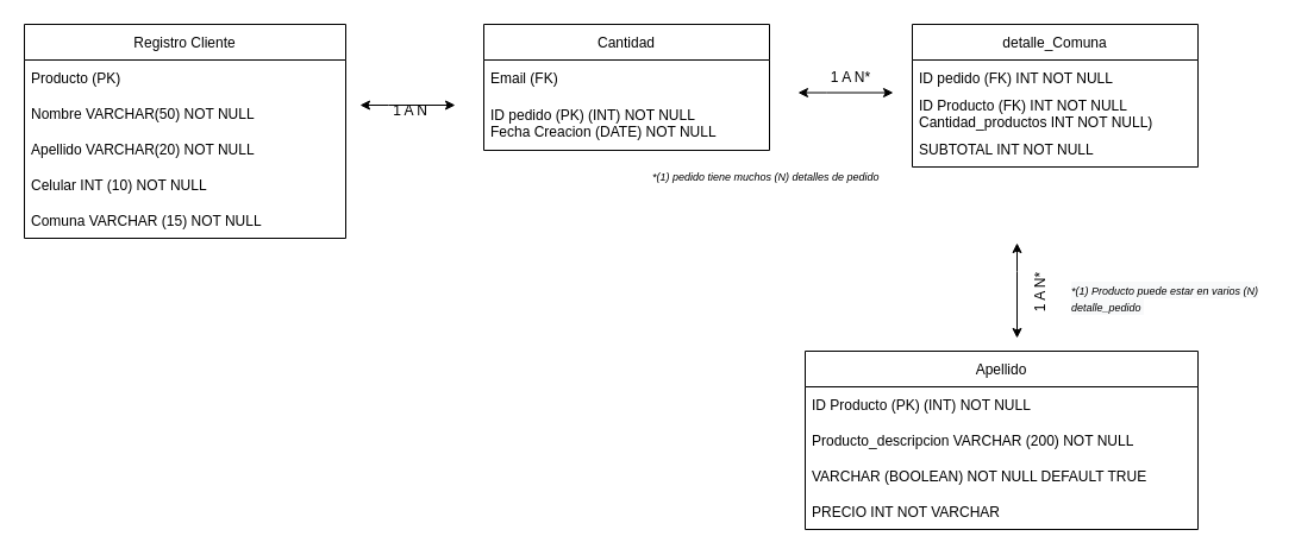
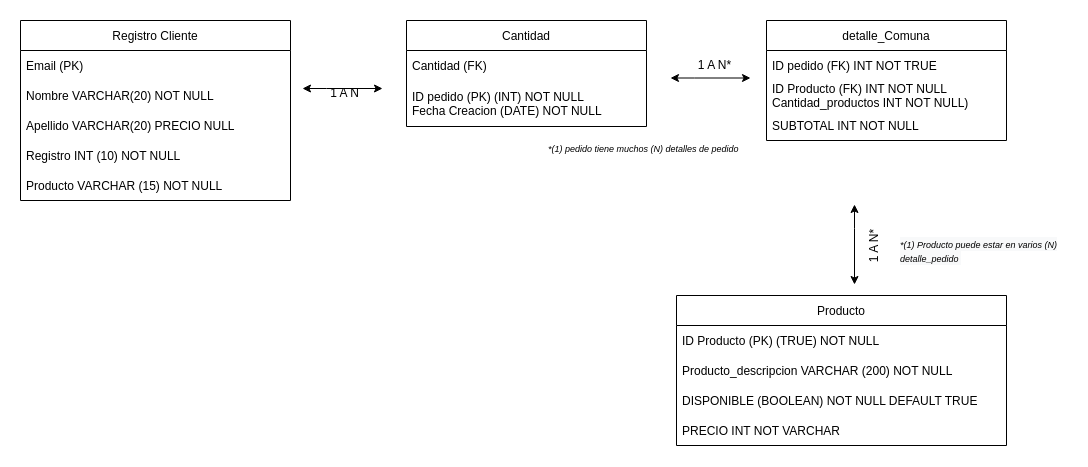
  <mxCell id="0" />
  <mxCell id="1" parent="0" />
  <mxCell id="2" value="Registro Cliente" style="swimlane;fontStyle=0;childLayout=stackLayout;horizontal=1;startSize=30;horizontalStack=0;resizeParent=1;resizeParentMax=0;resizeLast=0;collapsible=1;marginBottom=0;" parent="1" vertex="1"><mxGeometry x="20" y="20" width="270" height="180" as="geometry" /></mxCell>
- <mxCell id="3" value="Producto (PK)" style="text;strokeColor=none;fillColor=none;align=left;verticalAlign=middle;spacingLeft=4;spacingRight=4;overflow=hidden;points=[[0,0.5],[1,0.5]];portConstraint=eastwest;rotatable=0;" parent="2" vertex="1"><mxGeometry y="30" width="270" height="30" as="geometry" /></mxCell>
- <mxCell id="4" value="Nombre VARCHAR(50) NOT NULL" style="text;strokeColor=none;fillColor=none;align=left;verticalAlign=middle;spacingLeft=4;spacingRight=4;overflow=hidden;points=[[0,0.5],[1,0.5]];portConstraint=eastwest;rotatable=0;" parent="2" vertex="1"><mxGeometry y="60" width="270" height="30" as="geometry" /></mxCell>
- <mxCell id="5" value="Apellido VARCHAR(20) NOT NULL" style="text;strokeColor=none;fillColor=none;align=left;verticalAlign=middle;spacingLeft=4;spacingRight=4;overflow=hidden;points=[[0,0.5],[1,0.5]];portConstraint=eastwest;rotatable=0;" parent="2" vertex="1"><mxGeometry y="90" width="270" height="30" as="geometry" /></mxCell>
- <mxCell id="6" value="Celular INT (10) NOT NULL" style="text;strokeColor=none;fillColor=none;align=left;verticalAlign=middle;spacingLeft=4;spacingRight=4;overflow=hidden;points=[[0,0.5],[1,0.5]];portConstraint=eastwest;rotatable=0;" parent="2" vertex="1"><mxGeometry y="120" width="270" height="30" as="geometry" /></mxCell>
- <mxCell id="7" value="Comuna VARCHAR (15) NOT NULL " style="text;strokeColor=none;fillColor=none;align=left;verticalAlign=middle;spacingLeft=4;spacingRight=4;overflow=hidden;points=[[0,0.5],[1,0.5]];portConstraint=eastwest;rotatable=0;" parent="2" vertex="1"><mxGeometry y="150" width="270" height="30" as="geometry" /></mxCell>
+ <mxCell id="3" value="Email (PK)" style="text;strokeColor=none;fillColor=none;align=left;verticalAlign=middle;spacingLeft=4;spacingRight=4;overflow=hidden;points=[[0,0.5],[1,0.5]];portConstraint=eastwest;rotatable=0;" parent="2" vertex="1"><mxGeometry y="30" width="270" height="30" as="geometry" /></mxCell>
+ <mxCell id="4" value="Nombre VARCHAR(20) NOT NULL" style="text;strokeColor=none;fillColor=none;align=left;verticalAlign=middle;spacingLeft=4;spacingRight=4;overflow=hidden;points=[[0,0.5],[1,0.5]];portConstraint=eastwest;rotatable=0;" parent="2" vertex="1"><mxGeometry y="60" width="270" height="30" as="geometry" /></mxCell>
+ <mxCell id="5" value="Apellido VARCHAR(20) PRECIO NULL" style="text;strokeColor=none;fillColor=none;align=left;verticalAlign=middle;spacingLeft=4;spacingRight=4;overflow=hidden;points=[[0,0.5],[1,0.5]];portConstraint=eastwest;rotatable=0;" parent="2" vertex="1"><mxGeometry y="90" width="270" height="30" as="geometry" /></mxCell>
+ <mxCell id="6" value="Registro INT (10) NOT NULL" style="text;strokeColor=none;fillColor=none;align=left;verticalAlign=middle;spacingLeft=4;spacingRight=4;overflow=hidden;points=[[0,0.5],[1,0.5]];portConstraint=eastwest;rotatable=0;" parent="2" vertex="1"><mxGeometry y="120" width="270" height="30" as="geometry" /></mxCell>
+ <mxCell id="7" value="Producto VARCHAR (15) NOT NULL " style="text;strokeColor=none;fillColor=none;align=left;verticalAlign=middle;spacingLeft=4;spacingRight=4;overflow=hidden;points=[[0,0.5],[1,0.5]];portConstraint=eastwest;rotatable=0;" parent="2" vertex="1"><mxGeometry y="150" width="270" height="30" as="geometry" /></mxCell>
  <mxCell id="8" value="Cantidad" style="swimlane;fontStyle=0;childLayout=stackLayout;horizontal=1;startSize=30;horizontalStack=0;resizeParent=1;resizeParentMax=0;resizeLast=0;collapsible=1;marginBottom=0;" parent="1" vertex="1"><mxGeometry x="406" y="20" width="240" height="106" as="geometry" /></mxCell>
- <mxCell id="9" value="Email (FK)" style="text;strokeColor=none;fillColor=none;align=left;verticalAlign=middle;spacingLeft=4;spacingRight=4;overflow=hidden;points=[[0,0.5],[1,0.5]];portConstraint=eastwest;rotatable=0;" parent="8" vertex="1"><mxGeometry y="30" width="240" height="30" as="geometry" /></mxCell>
+ <mxCell id="9" value="Cantidad (FK)" style="text;strokeColor=none;fillColor=none;align=left;verticalAlign=middle;spacingLeft=4;spacingRight=4;overflow=hidden;points=[[0,0.5],[1,0.5]];portConstraint=eastwest;rotatable=0;" parent="8" vertex="1"><mxGeometry y="30" width="240" height="30" as="geometry" /></mxCell>
  <mxCell id="10" value="ID pedido (PK) (INT) NOT NULL&#10;Fecha Creacion (DATE) NOT NULL" style="text;strokeColor=none;fillColor=none;align=left;verticalAlign=middle;spacingLeft=4;spacingRight=4;overflow=hidden;points=[[0,0.5],[1,0.5]];portConstraint=eastwest;rotatable=0;" parent="8" vertex="1"><mxGeometry y="60" width="240" height="46" as="geometry" /></mxCell>
- <mxCell id="11" value="Apellido" style="swimlane;fontStyle=0;childLayout=stackLayout;horizontal=1;startSize=30;horizontalStack=0;resizeParent=1;resizeParentMax=0;resizeLast=0;collapsible=1;marginBottom=0;" parent="1" vertex="1"><mxGeometry x="676" y="295" width="330" height="150" as="geometry" /></mxCell>
- <mxCell id="12" value="ID Producto (PK) (INT) NOT NULL" style="text;strokeColor=none;fillColor=none;align=left;verticalAlign=middle;spacingLeft=4;spacingRight=4;overflow=hidden;points=[[0,0.5],[1,0.5]];portConstraint=eastwest;rotatable=0;" parent="11" vertex="1"><mxGeometry y="30" width="330" height="30" as="geometry" /></mxCell>
+ <mxCell id="11" value="Producto" style="swimlane;fontStyle=0;childLayout=stackLayout;horizontal=1;startSize=30;horizontalStack=0;resizeParent=1;resizeParentMax=0;resizeLast=0;collapsible=1;marginBottom=0;" parent="1" vertex="1"><mxGeometry x="676" y="295" width="330" height="150" as="geometry" /></mxCell>
+ <mxCell id="12" value="ID Producto (PK) (TRUE) NOT NULL" style="text;strokeColor=none;fillColor=none;align=left;verticalAlign=middle;spacingLeft=4;spacingRight=4;overflow=hidden;points=[[0,0.5],[1,0.5]];portConstraint=eastwest;rotatable=0;" parent="11" vertex="1"><mxGeometry y="30" width="330" height="30" as="geometry" /></mxCell>
  <mxCell id="13" value="Producto_descripcion VARCHAR (200) NOT NULL" style="text;strokeColor=none;fillColor=none;align=left;verticalAlign=middle;spacingLeft=4;spacingRight=4;overflow=hidden;points=[[0,0.5],[1,0.5]];portConstraint=eastwest;rotatable=0;" parent="11" vertex="1"><mxGeometry y="60" width="330" height="30" as="geometry" /></mxCell>
- <mxCell id="14" value="VARCHAR (BOOLEAN) NOT NULL DEFAULT TRUE" style="text;strokeColor=none;fillColor=none;align=left;verticalAlign=middle;spacingLeft=4;spacingRight=4;overflow=hidden;points=[[0,0.5],[1,0.5]];portConstraint=eastwest;rotatable=0;" parent="11" vertex="1"><mxGeometry y="90" width="330" height="30" as="geometry" /></mxCell>
+ <mxCell id="14" value="DISPONIBLE (BOOLEAN) NOT NULL DEFAULT TRUE" style="text;strokeColor=none;fillColor=none;align=left;verticalAlign=middle;spacingLeft=4;spacingRight=4;overflow=hidden;points=[[0,0.5],[1,0.5]];portConstraint=eastwest;rotatable=0;" parent="11" vertex="1"><mxGeometry y="90" width="330" height="30" as="geometry" /></mxCell>
  <mxCell id="15" value="PRECIO INT NOT VARCHAR" style="text;strokeColor=none;fillColor=none;align=left;verticalAlign=middle;spacingLeft=4;spacingRight=4;overflow=hidden;points=[[0,0.5],[1,0.5]];portConstraint=eastwest;rotatable=0;" parent="11" vertex="1"><mxGeometry y="120" width="330" height="30" as="geometry" /></mxCell>
  <mxCell id="16" value="1 A N" style="text;html=1;resizable=0;autosize=1;align=center;verticalAlign=middle;points=[];fillColor=none;strokeColor=none;rounded=0;" parent="1" vertex="1"><mxGeometry x="324" y="83" width="40" height="20" as="geometry" /></mxCell>
  <mxCell id="17" value="1 A N*" style="text;html=1;resizable=0;autosize=1;align=center;verticalAlign=middle;points=[];fillColor=none;strokeColor=none;rounded=0;rotation=-90;" parent="1" vertex="1"><mxGeometry x="850" y="234" width="48" height="24" as="geometry" /></mxCell>
  <mxCell id="18" value="detalle_Comuna" style="swimlane;fontStyle=0;childLayout=stackLayout;horizontal=1;startSize=30;horizontalStack=0;resizeParent=1;resizeParentMax=0;resizeLast=0;collapsible=1;marginBottom=0;" parent="1" vertex="1"><mxGeometry x="766" y="20" width="240" height="120" as="geometry" /></mxCell>
- <mxCell id="19" value="ID pedido (FK) INT NOT NULL" style="text;strokeColor=none;fillColor=none;align=left;verticalAlign=middle;spacingLeft=4;spacingRight=4;overflow=hidden;points=[[0,0.5],[1,0.5]];portConstraint=eastwest;rotatable=0;" parent="18" vertex="1"><mxGeometry y="30" width="240" height="30" as="geometry" /></mxCell>
+ <mxCell id="19" value="ID pedido (FK) INT NOT TRUE" style="text;strokeColor=none;fillColor=none;align=left;verticalAlign=middle;spacingLeft=4;spacingRight=4;overflow=hidden;points=[[0,0.5],[1,0.5]];portConstraint=eastwest;rotatable=0;" parent="18" vertex="1"><mxGeometry y="30" width="240" height="30" as="geometry" /></mxCell>
  <mxCell id="20" value="ID Producto (FK) INT NOT NULL&#10;Cantidad_productos INT NOT NULL)" style="text;strokeColor=none;fillColor=none;align=left;verticalAlign=middle;spacingLeft=4;spacingRight=4;overflow=hidden;points=[[0,0.5],[1,0.5]];portConstraint=eastwest;rotatable=0;" parent="18" vertex="1"><mxGeometry y="60" width="240" height="30" as="geometry" /></mxCell>
  <mxCell id="21" value="SUBTOTAL INT NOT NULL" style="text;strokeColor=none;fillColor=none;align=left;verticalAlign=middle;spacingLeft=4;spacingRight=4;overflow=hidden;points=[[0,0.5],[1,0.5]];portConstraint=eastwest;rotatable=0;" parent="18" vertex="1"><mxGeometry y="90" width="240" height="30" as="geometry" /></mxCell>
  <mxCell id="22" value="" style="endArrow=classic;startArrow=classic;html=1;rounded=0;" edge="1" parent="1"><mxGeometry width="50" height="50" relative="1" as="geometry"><mxPoint x="854" y="204" as="sourcePoint" /><mxPoint x="854" y="284" as="targetPoint" /><Array as="points"><mxPoint x="854" y="228" /></Array></mxGeometry></mxCell>
  <mxCell id="23" value="" style="endArrow=classic;startArrow=classic;html=1;rounded=0;" edge="1" parent="1"><mxGeometry width="50" height="50" relative="1" as="geometry"><mxPoint x="302" y="88" as="sourcePoint" /><mxPoint x="382" y="88" as="targetPoint" /><Array as="points"><mxPoint x="326" y="88" /></Array></mxGeometry></mxCell>
  <mxCell id="24" value="" style="endArrow=classic;startArrow=classic;html=1;rounded=0;" edge="1" parent="1"><mxGeometry width="50" height="50" relative="1" as="geometry"><mxPoint x="670" y="77.5" as="sourcePoint" /><mxPoint x="750" y="77.5" as="targetPoint" /><Array as="points"><mxPoint x="694" y="77.5" /></Array></mxGeometry></mxCell>
  <mxCell id="25" value="1 A N*" style="text;html=1;resizable=0;autosize=1;align=center;verticalAlign=middle;points=[];fillColor=none;strokeColor=none;rounded=0;" vertex="1" parent="1"><mxGeometry x="690" y="53" width="48" height="24" as="geometry" /></mxCell>
  <mxCell id="26" value="&lt;i&gt;&lt;font style=&quot;font-size: 9px;&quot;&gt;*(1) pedido tiene muchos (N) detalles de pedido&amp;nbsp;&lt;/font&gt;&lt;/i&gt;" style="text;html=1;resizable=0;autosize=1;align=center;verticalAlign=middle;points=[];fillColor=none;strokeColor=none;rounded=0;" vertex="1" parent="1"><mxGeometry x="540" y="136" width="208" height="24" as="geometry" /></mxCell>
  <mxCell id="27" value="&lt;i style=&quot;color: rgb(0, 0, 0); font-family: Helvetica; font-size: 12px; font-variant-ligatures: normal; font-variant-caps: normal; font-weight: 400; letter-spacing: normal; orphans: 2; text-align: center; text-indent: 0px; text-transform: none; widows: 2; word-spacing: 0px; -webkit-text-stroke-width: 0px; background-color: rgb(248, 249, 250); text-decoration-thickness: initial; text-decoration-style: initial; text-decoration-color: initial;&quot;&gt;&lt;font style=&quot;font-size: 9px;&quot;&gt;*(1) Producto puede estar en varios (N) detalle_pedido&amp;nbsp;&lt;/font&gt;&lt;/i&gt;" style="text;whiteSpace=wrap;html=1;fontSize=9;" vertex="1" parent="1"><mxGeometry x="898" y="230" width="168" height="32" as="geometry" /></mxCell>
